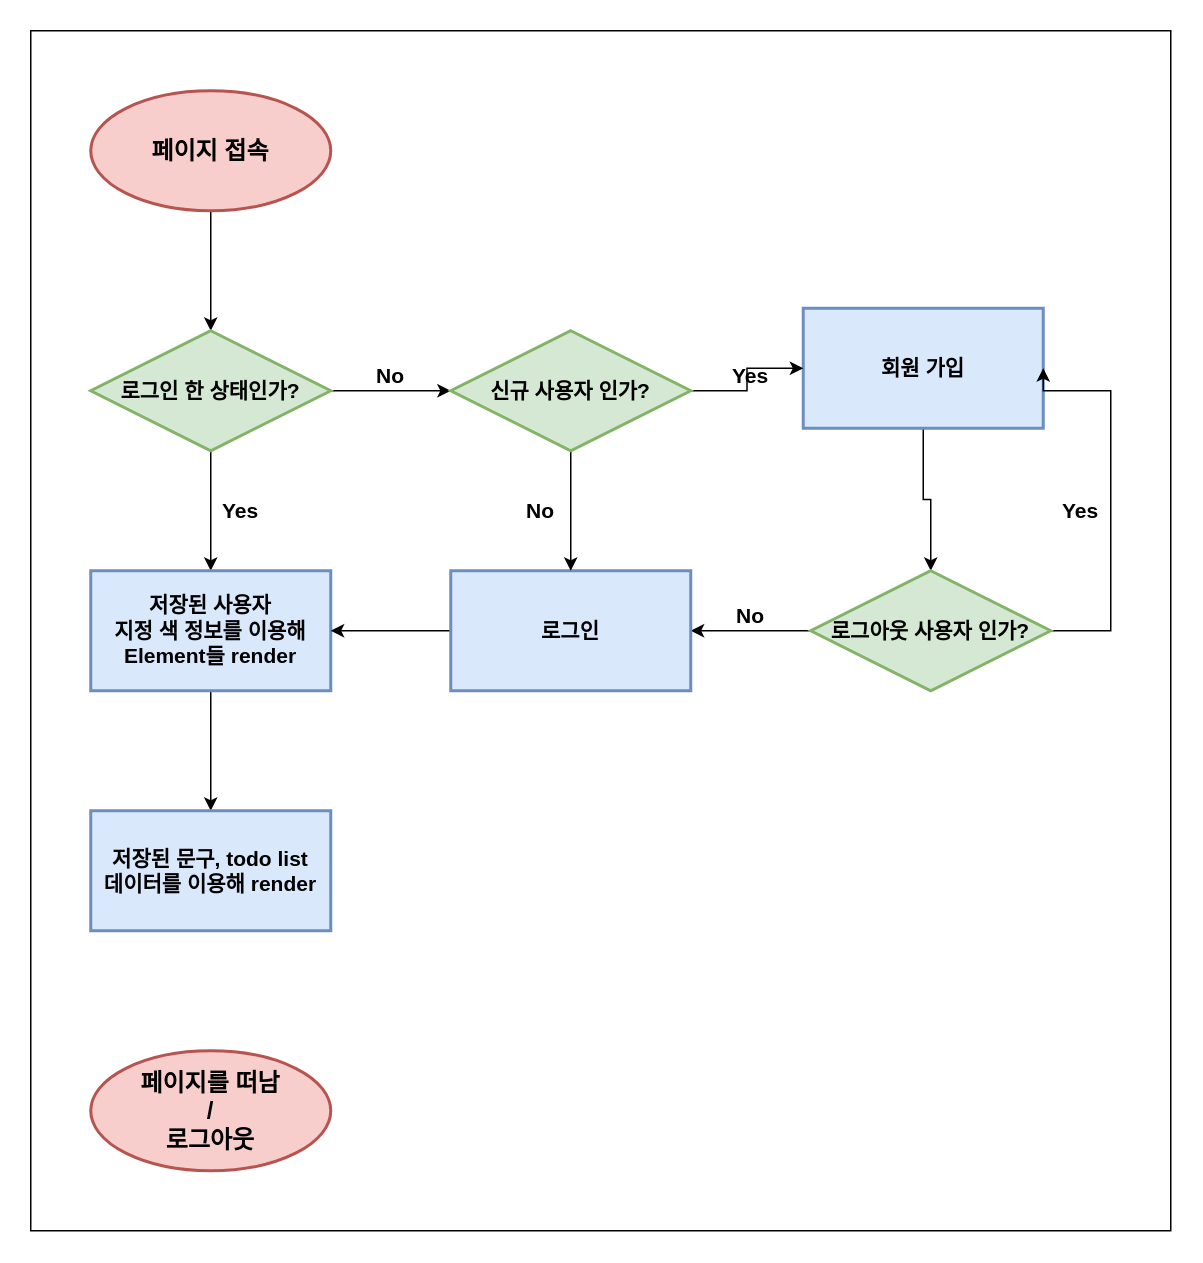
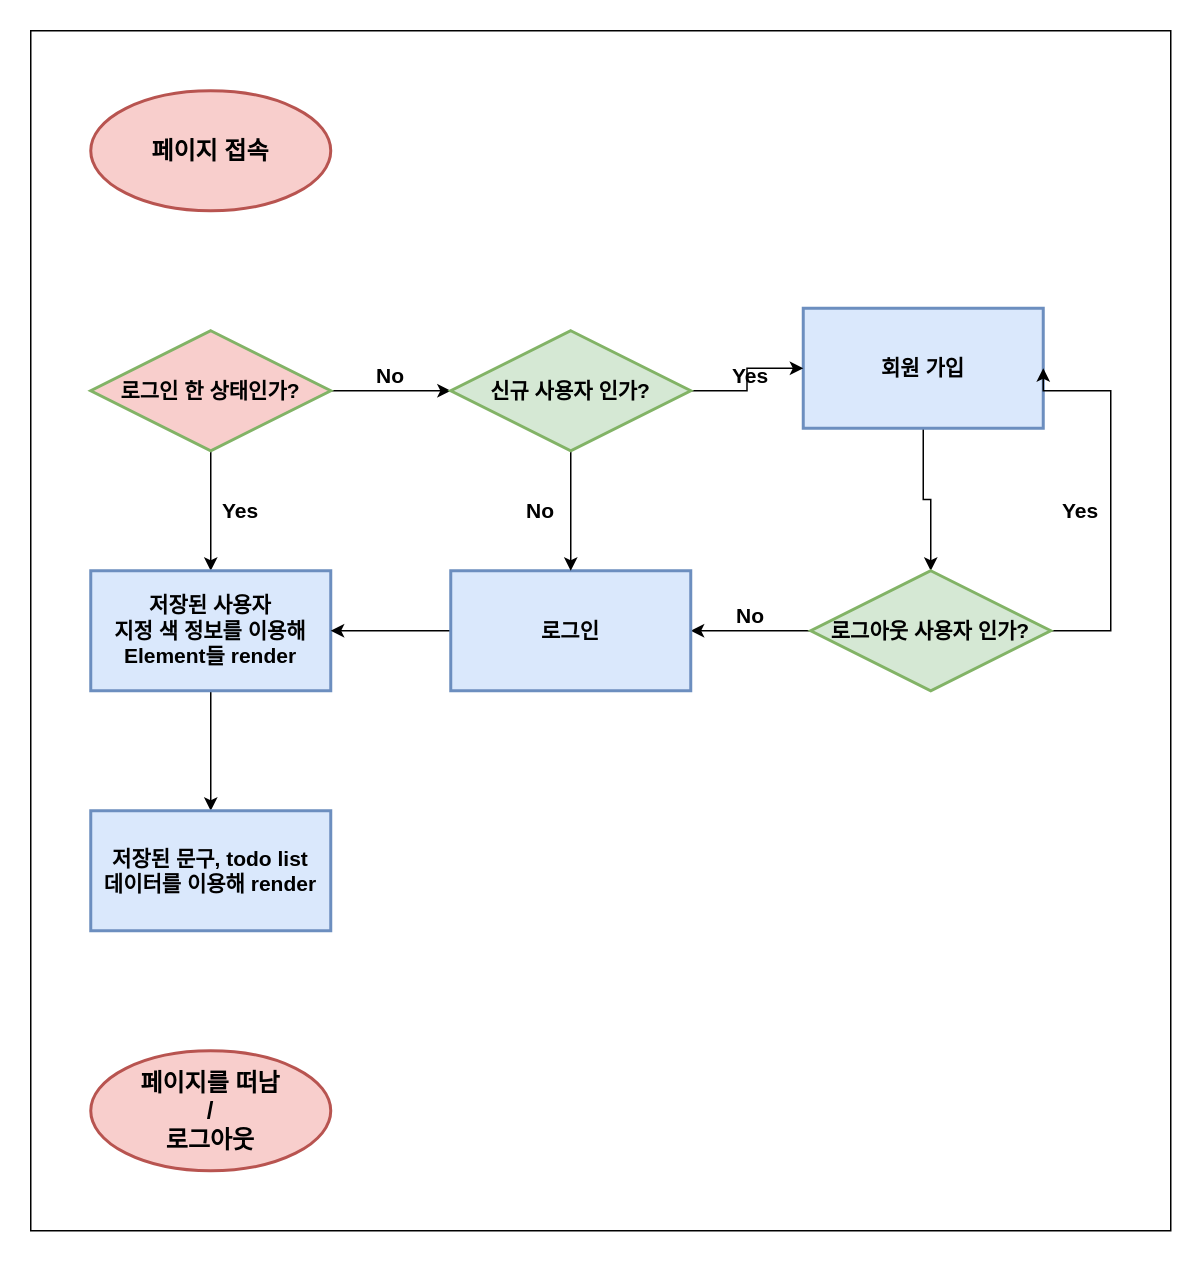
  <mxCell id="0" />
  <mxCell id="1" parent="0" />
- <mxCell id="2" style="edgeStyle=orthogonalEdgeStyle;rounded=0;orthogonalLoop=1;jettySize=auto;html=1;exitX=0.5;exitY=1;exitDx=0;exitDy=0;entryX=0.5;entryY=0;entryDx=0;entryDy=0;" edge="1" parent="1" source="3" target="8"><mxGeometry relative="1" as="geometry" /></mxCell>
  <mxCell id="3" value="&lt;b&gt;&lt;font style=&quot;font-size: 16px&quot;&gt;페이지 접속&lt;/font&gt;&lt;/b&gt;" style="ellipse;whiteSpace=wrap;html=1;strokeWidth=2;fillColor=#f8cecc;strokeColor=#b85450;" vertex="1" parent="1"><mxGeometry x="60" y="60" width="160" height="80" as="geometry" /></mxCell>
  <mxCell id="4" style="edgeStyle=orthogonalEdgeStyle;rounded=0;orthogonalLoop=1;jettySize=auto;html=1;exitX=0.5;exitY=1;exitDx=0;exitDy=0;entryX=0.5;entryY=0;entryDx=0;entryDy=0;" edge="1" parent="1" source="5" target="11"><mxGeometry relative="1" as="geometry" /></mxCell>
  <mxCell id="5" value="&lt;font style=&quot;font-size: 14px&quot;&gt;&lt;b&gt;회원 가입&lt;/b&gt;&lt;/font&gt;" style="rounded=0;whiteSpace=wrap;html=1;strokeWidth=2;fillColor=#dae8fc;strokeColor=#6c8ebf;" vertex="1" parent="1"><mxGeometry x="535" y="205" width="160" height="80" as="geometry" /></mxCell>
  <mxCell id="6" style="edgeStyle=orthogonalEdgeStyle;rounded=0;orthogonalLoop=1;jettySize=auto;html=1;exitX=0.5;exitY=1;exitDx=0;exitDy=0;entryX=0.5;entryY=0;entryDx=0;entryDy=0;" edge="1" parent="1" source="8" target="13"><mxGeometry relative="1" as="geometry"><mxPoint x="140" y="370" as="targetPoint" /></mxGeometry></mxCell>
  <mxCell id="7" style="edgeStyle=orthogonalEdgeStyle;rounded=0;orthogonalLoop=1;jettySize=auto;html=1;exitX=1;exitY=0.5;exitDx=0;exitDy=0;entryX=0;entryY=0.5;entryDx=0;entryDy=0;" edge="1" parent="1" source="8" target="19"><mxGeometry relative="1" as="geometry"><mxPoint x="270" y="300" as="targetPoint" /></mxGeometry></mxCell>
- <mxCell id="8" value="&lt;font style=&quot;font-size: 14px&quot;&gt;&lt;b&gt;로그인 한 상태인가?&lt;/b&gt;&lt;/font&gt;" style="rhombus;whiteSpace=wrap;html=1;strokeWidth=2;fillColor=#d5e8d4;strokeColor=#82b366;" vertex="1" parent="1"><mxGeometry x="60" y="220" width="160" height="80" as="geometry" /></mxCell>
+ <mxCell id="8" value="&lt;font style=&quot;font-size: 14px&quot;&gt;&lt;b&gt;로그인 한 상태인가?&lt;/b&gt;&lt;/font&gt;" style="rhombus;whiteSpace=wrap;html=1;strokeWidth=2;fillColor=#f8cecc;strokeColor=#82b366;" vertex="1" parent="1"><mxGeometry x="60" y="220" width="160" height="80" as="geometry" /></mxCell>
  <mxCell id="9" style="edgeStyle=orthogonalEdgeStyle;rounded=0;orthogonalLoop=1;jettySize=auto;html=1;exitX=1;exitY=0.5;exitDx=0;exitDy=0;entryX=1;entryY=0.5;entryDx=0;entryDy=0;" edge="1" parent="1" source="11" target="5"><mxGeometry relative="1" as="geometry"><Array as="points"><mxPoint x="740" y="420" /><mxPoint x="740" y="260" /></Array></mxGeometry></mxCell>
  <mxCell id="10" style="edgeStyle=orthogonalEdgeStyle;rounded=0;orthogonalLoop=1;jettySize=auto;html=1;exitX=0;exitY=0.5;exitDx=0;exitDy=0;entryX=1;entryY=0.5;entryDx=0;entryDy=0;" edge="1" parent="1" source="11" target="15"><mxGeometry relative="1" as="geometry" /></mxCell>
  <mxCell id="11" value="&lt;span style=&quot;font-size: 14px&quot;&gt;&lt;b&gt;로그아웃 사용자 인가?&lt;/b&gt;&lt;/span&gt;" style="rhombus;whiteSpace=wrap;html=1;strokeWidth=2;fillColor=#d5e8d4;strokeColor=#82b366;" vertex="1" parent="1"><mxGeometry x="540" y="380" width="160" height="80" as="geometry" /></mxCell>
  <mxCell id="12" style="edgeStyle=orthogonalEdgeStyle;rounded=0;orthogonalLoop=1;jettySize=auto;html=1;exitX=0.5;exitY=1;exitDx=0;exitDy=0;entryX=0.5;entryY=0;entryDx=0;entryDy=0;" edge="1" parent="1" source="13" target="16"><mxGeometry relative="1" as="geometry" /></mxCell>
  <mxCell id="13" value="&lt;font style=&quot;font-size: 14px&quot;&gt;&lt;b&gt;저장된 사용자&lt;br&gt;지정 색 정보를 이용해&lt;br&gt;Element들 render&lt;br&gt;&lt;/b&gt;&lt;/font&gt;" style="rounded=0;whiteSpace=wrap;html=1;strokeWidth=2;fillColor=#dae8fc;strokeColor=#6c8ebf;" vertex="1" parent="1"><mxGeometry x="60" y="380" width="160" height="80" as="geometry" /></mxCell>
  <mxCell id="14" style="edgeStyle=orthogonalEdgeStyle;rounded=0;orthogonalLoop=1;jettySize=auto;html=1;exitX=0;exitY=0.5;exitDx=0;exitDy=0;entryX=1;entryY=0.5;entryDx=0;entryDy=0;" edge="1" parent="1" source="15" target="13"><mxGeometry relative="1" as="geometry" /></mxCell>
  <mxCell id="15" value="&lt;font style=&quot;font-size: 14px&quot;&gt;&lt;b&gt;로그인&lt;/b&gt;&lt;/font&gt;" style="rounded=0;whiteSpace=wrap;html=1;strokeWidth=2;fillColor=#dae8fc;strokeColor=#6c8ebf;" vertex="1" parent="1"><mxGeometry x="300" y="380" width="160" height="80" as="geometry" /></mxCell>
  <mxCell id="16" value="&lt;font style=&quot;font-size: 14px&quot;&gt;&lt;b&gt;저장된 문구, todo list&lt;br&gt;데이터를 이용해 render&lt;br&gt;&lt;/b&gt;&lt;/font&gt;" style="rounded=0;whiteSpace=wrap;html=1;strokeWidth=2;fillColor=#dae8fc;strokeColor=#6c8ebf;" vertex="1" parent="1"><mxGeometry x="60" y="540" width="160" height="80" as="geometry" /></mxCell>
  <mxCell id="17" style="edgeStyle=orthogonalEdgeStyle;rounded=0;orthogonalLoop=1;jettySize=auto;html=1;exitX=1;exitY=0.5;exitDx=0;exitDy=0;entryX=0;entryY=0.5;entryDx=0;entryDy=0;" edge="1" parent="1" source="19" target="5"><mxGeometry relative="1" as="geometry" /></mxCell>
  <mxCell id="18" style="edgeStyle=orthogonalEdgeStyle;rounded=0;orthogonalLoop=1;jettySize=auto;html=1;exitX=0.5;exitY=1;exitDx=0;exitDy=0;entryX=0.5;entryY=0;entryDx=0;entryDy=0;" edge="1" parent="1" source="19" target="15"><mxGeometry relative="1" as="geometry" /></mxCell>
  <mxCell id="19" value="&lt;span style=&quot;font-size: 14px&quot;&gt;&lt;b&gt;신규 사용자 인가?&lt;/b&gt;&lt;/span&gt;" style="rhombus;whiteSpace=wrap;html=1;strokeWidth=2;fillColor=#d5e8d4;strokeColor=#82b366;" vertex="1" parent="1"><mxGeometry x="300" y="220" width="160" height="80" as="geometry" /></mxCell>
  <mxCell id="20" value="&lt;b&gt;&lt;font style=&quot;font-size: 14px&quot;&gt;No&lt;/font&gt;&lt;/b&gt;" style="text;html=1;strokeColor=none;fillColor=none;align=center;verticalAlign=middle;whiteSpace=wrap;rounded=0;" vertex="1" parent="1"><mxGeometry x="240" y="240" width="40" height="20" as="geometry" /></mxCell>
  <mxCell id="21" value="&lt;b&gt;&lt;font style=&quot;font-size: 14px&quot;&gt;No&lt;/font&gt;&lt;/b&gt;" style="text;html=1;strokeColor=none;fillColor=none;align=center;verticalAlign=middle;whiteSpace=wrap;rounded=0;" vertex="1" parent="1"><mxGeometry x="340" y="330" width="40" height="20" as="geometry" /></mxCell>
  <mxCell id="22" value="&lt;b&gt;&lt;font style=&quot;font-size: 14px&quot;&gt;No&lt;/font&gt;&lt;/b&gt;" style="text;html=1;strokeColor=none;fillColor=none;align=center;verticalAlign=middle;whiteSpace=wrap;rounded=0;" vertex="1" parent="1"><mxGeometry x="480" y="400" width="40" height="20" as="geometry" /></mxCell>
  <mxCell id="23" value="&lt;b&gt;&lt;font style=&quot;font-size: 14px&quot;&gt;Yes&lt;/font&gt;&lt;/b&gt;" style="text;html=1;strokeColor=none;fillColor=none;align=center;verticalAlign=middle;whiteSpace=wrap;rounded=0;" vertex="1" parent="1"><mxGeometry x="140" y="330" width="40" height="20" as="geometry" /></mxCell>
  <mxCell id="24" value="&lt;b&gt;&lt;font style=&quot;font-size: 14px&quot;&gt;Yes&lt;/font&gt;&lt;/b&gt;" style="text;html=1;strokeColor=none;fillColor=none;align=center;verticalAlign=middle;whiteSpace=wrap;rounded=0;" vertex="1" parent="1"><mxGeometry x="480" y="240" width="40" height="20" as="geometry" /></mxCell>
  <mxCell id="25" value="&lt;b&gt;&lt;font style=&quot;font-size: 14px&quot;&gt;Yes&lt;/font&gt;&lt;/b&gt;" style="text;html=1;strokeColor=none;fillColor=none;align=center;verticalAlign=middle;whiteSpace=wrap;rounded=0;" vertex="1" parent="1"><mxGeometry x="700" y="330" width="40" height="20" as="geometry" /></mxCell>
  <mxCell id="26" value="&lt;b&gt;&lt;font style=&quot;font-size: 16px&quot;&gt;페이지를 떠남&lt;br&gt;/&lt;br&gt;로그아웃&lt;br&gt;&lt;/font&gt;&lt;/b&gt;" style="ellipse;whiteSpace=wrap;html=1;strokeWidth=2;fillColor=#f8cecc;strokeColor=#b85450;" vertex="1" parent="1"><mxGeometry x="60" y="700" width="160" height="80" as="geometry" /></mxCell>
  <mxCell id="27" value="" style="rounded=0;whiteSpace=wrap;html=1;strokeWidth=1;fillColor=none;" vertex="1" parent="1"><mxGeometry x="20" y="20" width="760" height="800" as="geometry" /></mxCell>
